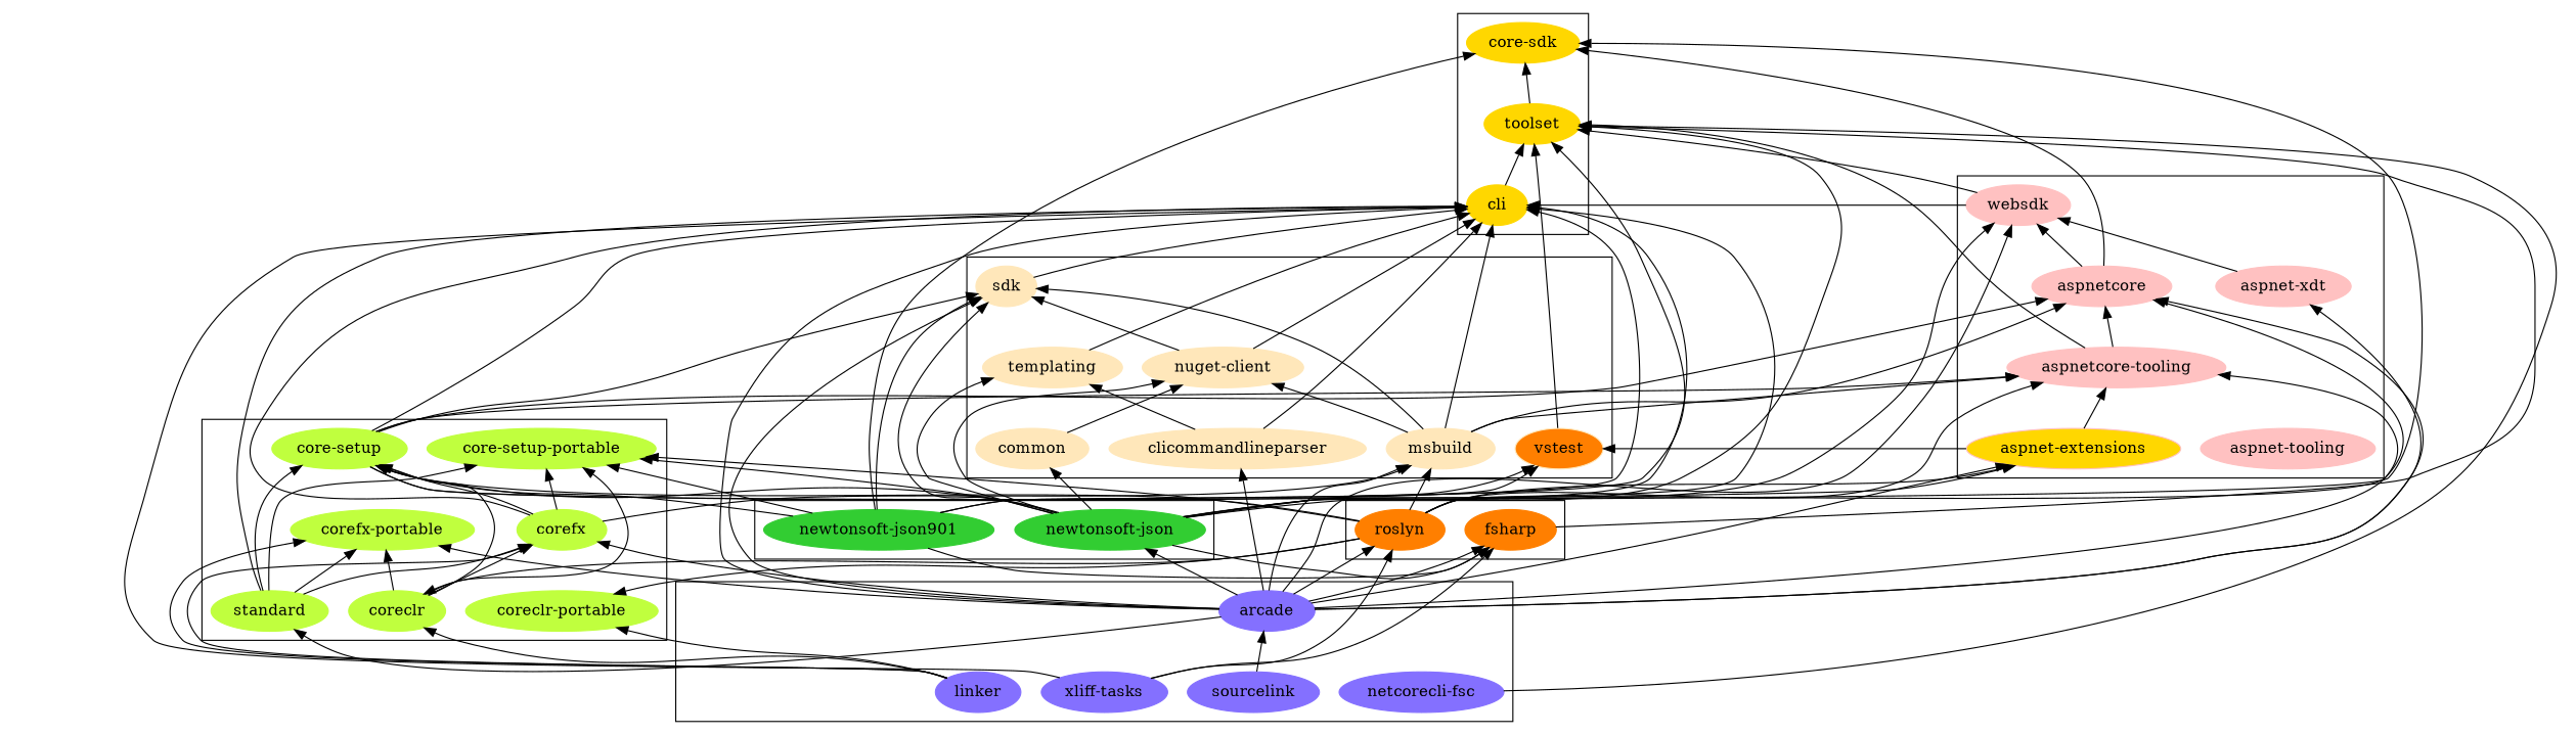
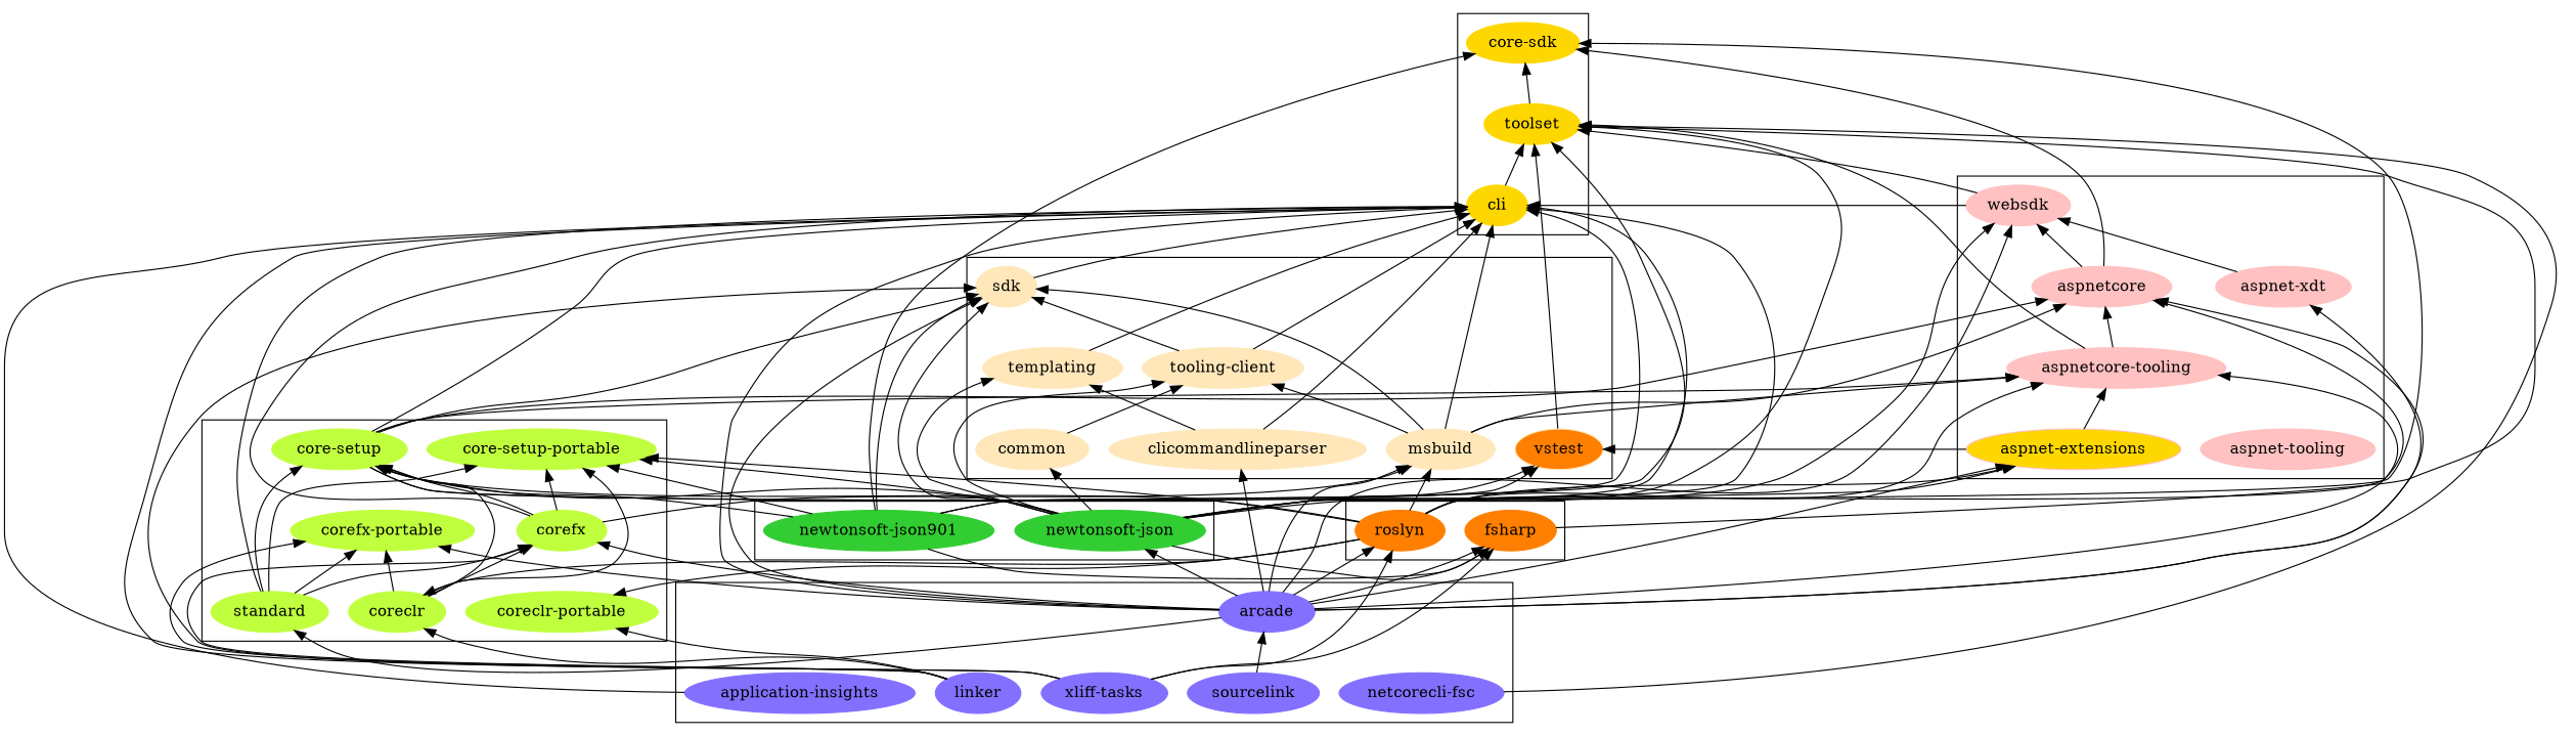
  digraph {
    rankdir=BT
    node [color=olivedrab1 style=filled]
    sourcelink [color=lightslateblue]
    "xliff-tasks" [color=lightslateblue]
    linker [color=lightslateblue]
+   "application-insights" [color=lightslateblue]
    "netcorecli-fsc" [color=lightslateblue]
    arcade [color=lightslateblue]
    roslyn [color=darkorange1]
    fsharp [color=darkorange1]
    coreclr
    "coreclr-portable"
    corefx
    "corefx-portable"
    "core-setup"
    "core-setup-portable"
    standard
    "newtonsoft-json" [color=limegreen]
    "newtonsoft-json901" [color=limegreen]
    sdk [color=wheat1]
    vstest [color=wheat1 fillcolor=darkorange1]
-   "nuget-client" [color=wheat1]
+   "nuget-client" [color=wheat1 label="tooling-client"]
    common [color=wheat1]
    msbuild [color=wheat1]
    clicommandlineparser [color=wheat1]
    templating [color=wheat1]
    "aspnet-xdt" [color=rosybrown1]
    "aspnet-tooling" [color=rosybrown1]
    aspnetcore [color=rosybrown1]
    "aspnet-extensions" [color=rosybrown1 fillcolor=gold]
    "aspnetcore-tooling" [color=rosybrown1]
    websdk [color=rosybrown1]
    cli [color=gold]
    toolset [color=gold]
    "core-sdk" [color=gold]
    subgraph cluster_1 {
      sourcelink
      "xliff-tasks"
      linker
+     "application-insights"
      "netcorecli-fsc"
      arcade
    }
    subgraph cluster_2 {
      roslyn
      fsharp
    }
    subgraph cluster_3 {
      coreclr
      "coreclr-portable"
      corefx
      "corefx-portable"
      "core-setup"
      "core-setup-portable"
      standard
    }
    subgraph cluster_4 {
      "newtonsoft-json"
      "newtonsoft-json901"
    }
    subgraph cluster_5 {
      sdk
      vstest
      "nuget-client"
      common
      msbuild
      clicommandlineparser
      templating
    }
    subgraph cluster_6 {
      "aspnet-xdt"
      "aspnet-tooling"
      aspnetcore
      "aspnet-extensions"
      "aspnetcore-tooling"
      websdk
    }
    subgraph cluster_7 {
      cli
      toolset
      "core-sdk"
    }
    sourcelink -> arcade
    "xliff-tasks" -> roslyn
    "xliff-tasks" -> fsharp
+   "xliff-tasks" -> sdk
    "xliff-tasks" -> cli
    linker -> coreclr
    linker -> "coreclr-portable"
    linker -> corefx
    linker -> "corefx-portable"
+   "application-insights" -> cli
    "netcorecli-fsc" -> toolset
    arcade -> roslyn
    arcade -> fsharp
    arcade -> corefx
    arcade -> "corefx-portable"
    arcade -> standard
    arcade -> "newtonsoft-json"
    arcade -> sdk
    arcade -> msbuild
    arcade -> clicommandlineparser
    arcade -> "aspnet-xdt"
    arcade -> aspnetcore
    arcade -> "aspnet-extensions"
    arcade -> "aspnetcore-tooling"
    arcade -> websdk
    arcade -> cli
    roslyn -> coreclr
    roslyn -> "coreclr-portable"
    roslyn -> "core-setup"
    roslyn -> "core-setup-portable"
    roslyn -> msbuild
    roslyn -> aspnetcore
    roslyn -> "aspnet-extensions"
    roslyn -> "aspnetcore-tooling"
    roslyn -> cli
    fsharp -> toolset
    coreclr -> corefx
    coreclr -> "corefx-portable"
    coreclr -> "core-setup"
    coreclr -> "core-setup-portable"
    corefx -> "core-setup"
    corefx -> "core-setup-portable"
    corefx -> msbuild
    corefx -> cli
    "core-setup" -> sdk
    "core-setup" -> vstest
    "core-setup" -> aspnetcore
    "core-setup" -> "aspnet-extensions"
    "core-setup" -> "aspnetcore-tooling"
    "core-setup" -> cli
    standard -> corefx
    standard -> "corefx-portable"
    standard -> "core-setup"
    standard -> "core-setup-portable"
    standard -> cli
    "newtonsoft-json" -> fsharp
    "newtonsoft-json" -> "core-setup"
    "newtonsoft-json" -> "core-setup-portable"
    "newtonsoft-json" -> sdk
    "newtonsoft-json" -> vstest
    "newtonsoft-json" -> "nuget-client"
    "newtonsoft-json" -> common
    "newtonsoft-json" -> templating
    "newtonsoft-json" -> websdk
    "newtonsoft-json" -> cli
    "newtonsoft-json" -> toolset
    "newtonsoft-json" -> "core-sdk"
    "newtonsoft-json901" -> fsharp
    "newtonsoft-json901" -> "core-setup"
    "newtonsoft-json901" -> "core-setup-portable"
    "newtonsoft-json901" -> sdk
    "newtonsoft-json901" -> cli
    "newtonsoft-json901" -> toolset
    "newtonsoft-json901" -> "core-sdk"
    sdk -> cli
    vstest -> toolset
    "nuget-client" -> sdk
    "nuget-client" -> cli
    common -> "nuget-client"
    msbuild -> sdk
    msbuild -> "nuget-client"
    msbuild -> aspnetcore
    msbuild -> "aspnetcore-tooling"
    msbuild -> cli
    clicommandlineparser -> templating
    clicommandlineparser -> cli
    templating -> cli
    "aspnet-xdt" -> websdk
    aspnetcore -> websdk
    aspnetcore -> "core-sdk"
    "aspnet-extensions" -> vstest
    "aspnet-extensions" -> "aspnetcore-tooling"
    "aspnetcore-tooling" -> aspnetcore
    "aspnetcore-tooling" -> toolset
    websdk -> cli
    websdk -> toolset
    cli -> toolset
    toolset -> "core-sdk"
  }
